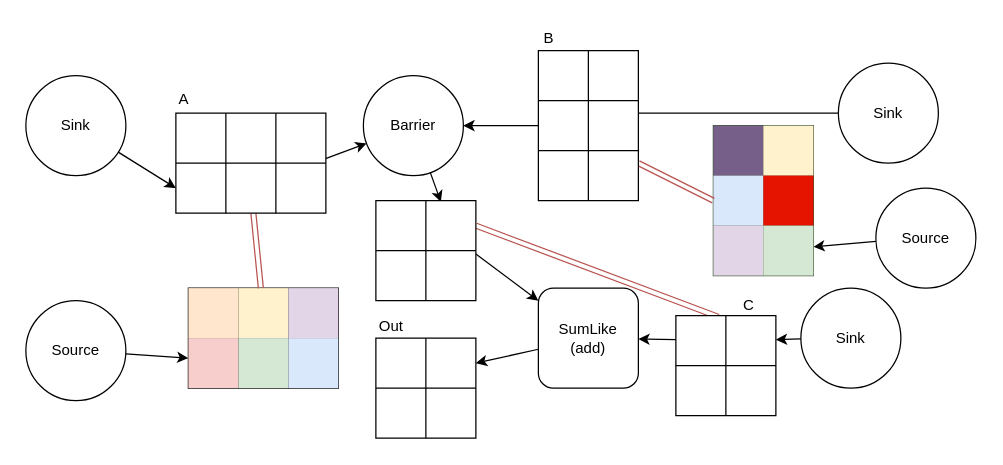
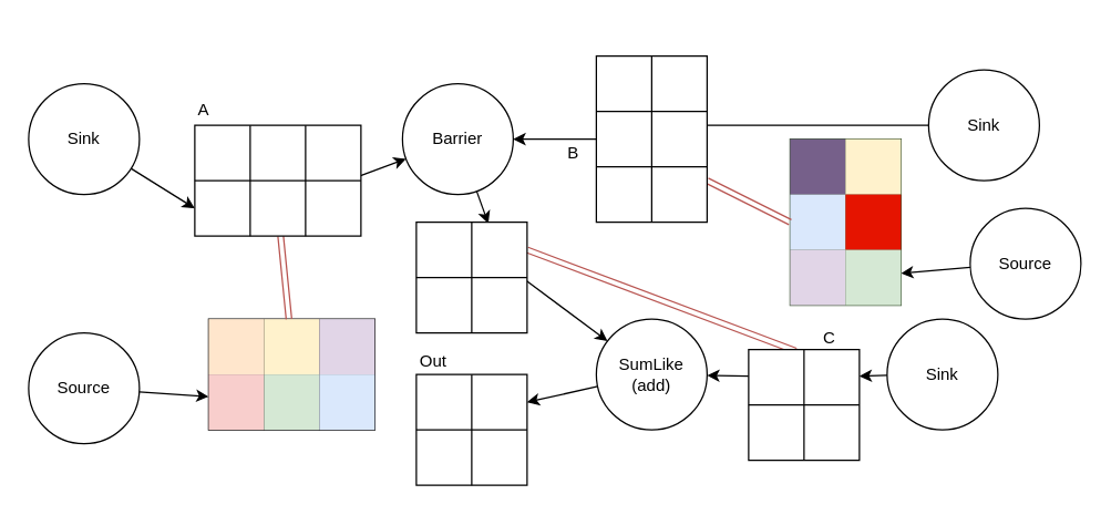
  <mxCell id="0" />
  <mxCell id="1" parent="0" />
  <mxCell id="2" style="edgeStyle=none;rounded=0;orthogonalLoop=1;jettySize=auto;html=1;entryX=0.65;entryY=0.025;entryDx=0;entryDy=0;entryPerimeter=0;" parent="1" source="3" target="77" edge="1"><mxGeometry relative="1" as="geometry"><mxPoint x="340" y="170" as="targetPoint" /></mxGeometry></mxCell>
  <mxCell id="3" value="Barrier" style="ellipse;whiteSpace=wrap;html=1;aspect=fixed;fillColor=none;gradientColor=none;" parent="1" vertex="1"><mxGeometry x="290" y="60" width="80" height="80" as="geometry" /></mxCell>
  <mxCell id="4" style="edgeStyle=none;rounded=0;orthogonalLoop=1;jettySize=auto;html=1;" parent="1" source="5" edge="1"><mxGeometry relative="1" as="geometry"><mxPoint x="500" y="90" as="targetPoint" /></mxGeometry></mxCell>
  <mxCell id="5" value="Sink" style="ellipse;whiteSpace=wrap;html=1;aspect=fixed;fillColor=none;gradientColor=none;" parent="1" vertex="1"><mxGeometry x="670" y="50" width="80" height="80" as="geometry" /></mxCell>
  <mxCell id="6" style="edgeStyle=none;rounded=0;orthogonalLoop=1;jettySize=auto;html=1;exitX=0;exitY=0.5;exitDx=0;exitDy=0;" parent="1" source="70" target="3" edge="1"><mxGeometry relative="1" as="geometry"><mxPoint x="430" y="121.429" as="sourcePoint" /></mxGeometry></mxCell>
  <mxCell id="7" style="edgeStyle=none;rounded=0;orthogonalLoop=1;jettySize=auto;html=1;exitX=0.917;exitY=0;exitDx=0;exitDy=0;exitPerimeter=0;" parent="1" source="48" target="3" edge="1"><mxGeometry relative="1" as="geometry"><mxPoint x="252.04" y="130" as="sourcePoint" /></mxGeometry></mxCell>
  <mxCell id="8" value="" style="shape=table;html=1;whiteSpace=wrap;startSize=0;container=1;collapsible=0;childLayout=tableLayout;" parent="1" vertex="1"><mxGeometry x="150" y="230" width="120" height="80" as="geometry" /></mxCell>
  <mxCell id="9" value="" style="shape=partialRectangle;html=1;whiteSpace=wrap;collapsible=0;dropTarget=0;pointerEvents=0;fillColor=none;top=0;left=0;bottom=0;right=0;points=[[0,0.5],[1,0.5]];portConstraint=eastwest;" parent="8" vertex="1"><mxGeometry width="120" height="40" as="geometry" /></mxCell>
  <mxCell id="10" value="" style="shape=partialRectangle;html=1;whiteSpace=wrap;connectable=0;overflow=hidden;fillColor=#ffe6cc;top=0;left=0;bottom=0;right=0;strokeColor=#d79b00;" parent="9" vertex="1"><mxGeometry width="40" height="40" as="geometry" /></mxCell>
  <mxCell id="11" value="" style="shape=partialRectangle;html=1;whiteSpace=wrap;connectable=0;overflow=hidden;fillColor=#fff2cc;top=0;left=0;bottom=0;right=0;strokeColor=#d6b656;" parent="9" vertex="1"><mxGeometry x="40" width="40" height="40" as="geometry" /></mxCell>
  <mxCell id="12" value="" style="shape=partialRectangle;html=1;whiteSpace=wrap;connectable=0;overflow=hidden;fillColor=#e1d5e7;top=0;left=0;bottom=0;right=0;strokeColor=#9673a6;" parent="9" vertex="1"><mxGeometry x="80" width="40" height="40" as="geometry" /></mxCell>
  <mxCell id="13" value="" style="shape=partialRectangle;html=1;whiteSpace=wrap;collapsible=0;dropTarget=0;pointerEvents=0;fillColor=none;top=0;left=0;bottom=0;right=0;points=[[0,0.5],[1,0.5]];portConstraint=eastwest;" parent="8" vertex="1"><mxGeometry y="40" width="120" height="40" as="geometry" /></mxCell>
  <mxCell id="14" value="" style="shape=partialRectangle;html=1;whiteSpace=wrap;connectable=0;overflow=hidden;fillColor=#f8cecc;top=0;left=0;bottom=0;right=0;strokeColor=#b85450;" parent="13" vertex="1"><mxGeometry width="40" height="40" as="geometry" /></mxCell>
  <mxCell id="15" value="" style="shape=partialRectangle;html=1;whiteSpace=wrap;connectable=0;overflow=hidden;fillColor=#d5e8d4;top=0;left=0;bottom=0;right=0;strokeColor=#82b366;" parent="13" vertex="1"><mxGeometry x="40" width="40" height="40" as="geometry" /></mxCell>
  <mxCell id="16" value="" style="shape=partialRectangle;html=1;whiteSpace=wrap;connectable=0;overflow=hidden;fillColor=#dae8fc;top=0;left=0;bottom=0;right=0;strokeColor=#6c8ebf;" parent="13" vertex="1"><mxGeometry x="80" width="40" height="40" as="geometry" /></mxCell>
  <mxCell id="17" style="edgeStyle=none;rounded=0;orthogonalLoop=1;jettySize=auto;html=1;" parent="1" source="18" target="28" edge="1"><mxGeometry relative="1" as="geometry" /></mxCell>
  <mxCell id="18" value="Source" style="ellipse;whiteSpace=wrap;html=1;aspect=fixed;fillColor=none;gradientColor=none;" parent="1" vertex="1"><mxGeometry x="700" y="150" width="80" height="80" as="geometry" /></mxCell>
  <mxCell id="19" style="edgeStyle=none;rounded=0;orthogonalLoop=1;jettySize=auto;html=1;" parent="1" source="20" target="13" edge="1"><mxGeometry relative="1" as="geometry" /></mxCell>
  <mxCell id="20" value="Source" style="ellipse;whiteSpace=wrap;html=1;aspect=fixed;fillColor=none;gradientColor=none;" parent="1" vertex="1"><mxGeometry x="20" y="240" width="80" height="80" as="geometry" /></mxCell>
  <mxCell id="21" value="" style="shape=table;html=1;whiteSpace=wrap;startSize=0;container=1;collapsible=0;childLayout=tableLayout;fillColor=#6d8764;strokeColor=#3A5431;fontColor=#ffffff;" parent="1" vertex="1"><mxGeometry x="570" y="100" width="80" height="120" as="geometry" /></mxCell>
  <mxCell id="22" value="" style="shape=partialRectangle;html=1;whiteSpace=wrap;collapsible=0;dropTarget=0;pointerEvents=0;fillColor=none;top=0;left=0;bottom=0;right=0;points=[[0,0.5],[1,0.5]];portConstraint=eastwest;" parent="21" vertex="1"><mxGeometry width="80" height="40" as="geometry" /></mxCell>
  <mxCell id="23" value="" style="shape=partialRectangle;html=1;whiteSpace=wrap;connectable=0;overflow=hidden;fillColor=#76608a;top=0;left=0;bottom=0;right=0;strokeColor=#432D57;fontColor=#ffffff;" parent="22" vertex="1"><mxGeometry width="40" height="40" as="geometry" /></mxCell>
  <mxCell id="24" value="" style="shape=partialRectangle;html=1;whiteSpace=wrap;connectable=0;overflow=hidden;fillColor=#fff2cc;top=0;left=0;bottom=0;right=0;strokeColor=#d6b656;" parent="22" vertex="1"><mxGeometry x="40" width="40" height="40" as="geometry" /></mxCell>
  <mxCell id="25" value="" style="shape=partialRectangle;html=1;whiteSpace=wrap;collapsible=0;dropTarget=0;pointerEvents=0;fillColor=none;top=0;left=0;bottom=0;right=0;points=[[0,0.5],[1,0.5]];portConstraint=eastwest;" parent="21" vertex="1"><mxGeometry y="40" width="80" height="40" as="geometry" /></mxCell>
  <mxCell id="26" value="" style="shape=partialRectangle;html=1;whiteSpace=wrap;connectable=0;overflow=hidden;fillColor=#dae8fc;top=0;left=0;bottom=0;right=0;strokeColor=#6c8ebf;" parent="25" vertex="1"><mxGeometry width="40" height="40" as="geometry" /></mxCell>
  <mxCell id="27" value="" style="shape=partialRectangle;html=1;whiteSpace=wrap;connectable=0;overflow=hidden;fillColor=#e51400;top=0;left=0;bottom=0;right=0;strokeColor=#B20000;fontColor=#ffffff;" parent="25" vertex="1"><mxGeometry x="40" width="40" height="40" as="geometry" /></mxCell>
  <mxCell id="28" value="" style="shape=partialRectangle;html=1;whiteSpace=wrap;collapsible=0;dropTarget=0;pointerEvents=0;fillColor=none;top=0;left=0;bottom=0;right=0;points=[[0,0.5],[1,0.5]];portConstraint=eastwest;" parent="21" vertex="1"><mxGeometry y="80" width="80" height="40" as="geometry" /></mxCell>
  <mxCell id="29" value="" style="shape=partialRectangle;html=1;whiteSpace=wrap;connectable=0;overflow=hidden;fillColor=#e1d5e7;top=0;left=0;bottom=0;right=0;strokeColor=#9673a6;" parent="28" vertex="1"><mxGeometry width="40" height="40" as="geometry" /></mxCell>
  <mxCell id="30" value="" style="shape=partialRectangle;html=1;whiteSpace=wrap;connectable=0;overflow=hidden;fillColor=#d5e8d4;top=0;left=0;bottom=0;right=0;strokeColor=#82b366;" parent="28" vertex="1"><mxGeometry x="40" width="40" height="40" as="geometry" /></mxCell>
  <mxCell id="31" value="" style="shape=link;html=1;fillColor=#f8cecc;strokeColor=#b85450;" parent="1" source="48" target="9" edge="1"><mxGeometry width="100" relative="1" as="geometry"><mxPoint x="194.444" y="180" as="sourcePoint" /><mxPoint x="400" y="200" as="targetPoint" /></mxGeometry></mxCell>
  <mxCell id="32" value="" style="shape=link;html=1;fillColor=#f8cecc;strokeColor=#b85450;entryX=0;entryY=0.5;entryDx=0;entryDy=0;exitX=1;exitY=0.5;exitDx=0;exitDy=0;" parent="1" target="25" edge="1"><mxGeometry width="100" relative="1" as="geometry"><mxPoint x="510" y="130" as="sourcePoint" /><mxPoint x="210.4" y="270" as="targetPoint" /></mxGeometry></mxCell>
  <mxCell id="33" style="edgeStyle=none;rounded=0;orthogonalLoop=1;jettySize=auto;html=1;shadow=0;sketch=0;entryX=0;entryY=0.5;entryDx=0;entryDy=0;" parent="1" source="34" target="48" edge="1"><mxGeometry relative="1" as="geometry"><mxPoint x="130" y="110.769" as="targetPoint" /></mxGeometry></mxCell>
  <mxCell id="34" value="Sink" style="ellipse;whiteSpace=wrap;html=1;aspect=fixed;fillColor=none;gradientColor=none;" parent="1" vertex="1"><mxGeometry x="20" y="60" width="80" height="80" as="geometry" /></mxCell>
  <mxCell id="35" style="edgeStyle=none;rounded=0;orthogonalLoop=1;jettySize=auto;html=1;exitX=0.5;exitY=1;exitDx=0;exitDy=0;" parent="1" source="3" target="3" edge="1"><mxGeometry relative="1" as="geometry" /></mxCell>
  <mxCell id="36" style="edgeStyle=none;rounded=0;orthogonalLoop=1;jettySize=auto;html=1;" parent="1" source="37" target="60" edge="1"><mxGeometry relative="1" as="geometry"><mxPoint x="609.04" y="268" as="targetPoint" /></mxGeometry></mxCell>
  <mxCell id="37" value="Sink" style="ellipse;whiteSpace=wrap;html=1;aspect=fixed;fillColor=none;gradientColor=none;" parent="1" vertex="1"><mxGeometry x="640" y="230" width="80" height="80" as="geometry" /></mxCell>
  <mxCell id="38" style="edgeStyle=none;rounded=0;orthogonalLoop=1;jettySize=auto;html=1;entryX=1;entryY=0.5;entryDx=0;entryDy=0;" parent="1" source="39" target="53" edge="1"><mxGeometry relative="1" as="geometry"><mxPoint x="370" y="280" as="targetPoint" /></mxGeometry></mxCell>
- <mxCell id="39" value="SumLike&lt;br&gt;(add)" style="whiteSpace=wrap;html=1;aspect=fixed;fillColor=none;gradientColor=none;rounded=1;" parent="1" vertex="1"><mxGeometry x="430" y="230" width="80" height="80" as="geometry" /></mxCell>
+ <mxCell id="39" value="SumLike&lt;br&gt;(add)" style="ellipse;whiteSpace=wrap;html=1;aspect=fixed;fillColor=none;gradientColor=none;" parent="1" vertex="1"><mxGeometry x="430" y="230" width="80" height="80" as="geometry" /></mxCell>
  <mxCell id="40" style="edgeStyle=none;rounded=0;orthogonalLoop=1;jettySize=auto;html=1;exitX=0.888;exitY=-0.1;exitDx=0;exitDy=0;exitPerimeter=0;" parent="1" source="80" target="39" edge="1"><mxGeometry relative="1" as="geometry"><mxPoint x="376.667" y="200" as="sourcePoint" /></mxGeometry></mxCell>
  <mxCell id="41" style="edgeStyle=none;rounded=0;orthogonalLoop=1;jettySize=auto;html=1;" parent="1" source="60" target="39" edge="1"><mxGeometry relative="1" as="geometry"><mxPoint x="530" y="264" as="sourcePoint" /></mxGeometry></mxCell>
  <mxCell id="42" value="" style="shape=link;html=1;fillColor=#f8cecc;strokeColor=#b85450;entryX=1;entryY=0.5;entryDx=0;entryDy=0;exitX=0.425;exitY=0.025;exitDx=0;exitDy=0;exitPerimeter=0;" parent="1" source="60" target="77" edge="1"><mxGeometry width="100" relative="1" as="geometry"><mxPoint x="570" y="240" as="sourcePoint" /><mxPoint x="392" y="166" as="targetPoint" /></mxGeometry></mxCell>
  <mxCell id="43" value="" style="shape=table;html=1;whiteSpace=wrap;startSize=0;container=1;collapsible=0;childLayout=tableLayout;" parent="1" vertex="1"><mxGeometry x="140" y="90" width="120" height="80" as="geometry" /></mxCell>
  <mxCell id="44" value="" style="shape=partialRectangle;html=1;whiteSpace=wrap;collapsible=0;dropTarget=0;pointerEvents=0;fillColor=none;top=0;left=0;bottom=0;right=0;points=[[0,0.5],[1,0.5]];portConstraint=eastwest;" parent="43" vertex="1"><mxGeometry width="120" height="40" as="geometry" /></mxCell>
  <mxCell id="45" value="" style="shape=partialRectangle;html=1;whiteSpace=wrap;connectable=0;overflow=hidden;fillColor=none;top=0;left=0;bottom=0;right=0;" parent="44" vertex="1"><mxGeometry width="40" height="40" as="geometry" /></mxCell>
  <mxCell id="46" value="" style="shape=partialRectangle;html=1;whiteSpace=wrap;connectable=0;overflow=hidden;fillColor=none;top=0;left=0;bottom=0;right=0;" parent="44" vertex="1"><mxGeometry x="40" width="40" height="40" as="geometry" /></mxCell>
  <mxCell id="47" value="" style="shape=partialRectangle;html=1;whiteSpace=wrap;connectable=0;overflow=hidden;fillColor=none;top=0;left=0;bottom=0;right=0;" parent="44" vertex="1"><mxGeometry x="80" width="40" height="40" as="geometry" /></mxCell>
  <mxCell id="48" value="" style="shape=partialRectangle;html=1;whiteSpace=wrap;collapsible=0;dropTarget=0;pointerEvents=0;fillColor=none;top=0;left=0;bottom=0;right=0;points=[[0,0.5],[1,0.5]];portConstraint=eastwest;" parent="43" vertex="1"><mxGeometry y="40" width="120" height="40" as="geometry" /></mxCell>
  <mxCell id="49" value="" style="shape=partialRectangle;html=1;whiteSpace=wrap;connectable=0;overflow=hidden;fillColor=none;top=0;left=0;bottom=0;right=0;" parent="48" vertex="1"><mxGeometry width="40" height="40" as="geometry" /></mxCell>
  <mxCell id="50" value="" style="shape=partialRectangle;html=1;whiteSpace=wrap;connectable=0;overflow=hidden;fillColor=none;top=0;left=0;bottom=0;right=0;" parent="48" vertex="1"><mxGeometry x="40" width="40" height="40" as="geometry" /></mxCell>
  <mxCell id="51" value="" style="shape=partialRectangle;html=1;whiteSpace=wrap;connectable=0;overflow=hidden;fillColor=none;top=0;left=0;bottom=0;right=0;" parent="48" vertex="1"><mxGeometry x="80" width="40" height="40" as="geometry" /></mxCell>
  <mxCell id="52" value="" style="shape=table;html=1;whiteSpace=wrap;startSize=0;container=1;collapsible=0;childLayout=tableLayout;" parent="1" vertex="1"><mxGeometry x="300" y="270" width="80" height="80" as="geometry" /></mxCell>
  <mxCell id="53" value="" style="shape=partialRectangle;html=1;whiteSpace=wrap;collapsible=0;dropTarget=0;pointerEvents=0;fillColor=none;top=0;left=0;bottom=0;right=0;points=[[0,0.5],[1,0.5]];portConstraint=eastwest;" parent="52" vertex="1"><mxGeometry width="80" height="40" as="geometry" /></mxCell>
  <mxCell id="54" value="" style="shape=partialRectangle;html=1;whiteSpace=wrap;connectable=0;overflow=hidden;fillColor=none;top=0;left=0;bottom=0;right=0;" parent="53" vertex="1"><mxGeometry width="40" height="40" as="geometry" /></mxCell>
  <mxCell id="55" value="" style="shape=partialRectangle;html=1;whiteSpace=wrap;connectable=0;overflow=hidden;fillColor=none;top=0;left=0;bottom=0;right=0;" parent="53" vertex="1"><mxGeometry x="40" width="40" height="40" as="geometry" /></mxCell>
  <mxCell id="56" value="" style="shape=partialRectangle;html=1;whiteSpace=wrap;collapsible=0;dropTarget=0;pointerEvents=0;fillColor=none;top=0;left=0;bottom=0;right=0;points=[[0,0.5],[1,0.5]];portConstraint=eastwest;" parent="52" vertex="1"><mxGeometry y="40" width="80" height="40" as="geometry" /></mxCell>
  <mxCell id="57" value="" style="shape=partialRectangle;html=1;whiteSpace=wrap;connectable=0;overflow=hidden;fillColor=none;top=0;left=0;bottom=0;right=0;" parent="56" vertex="1"><mxGeometry width="40" height="40" as="geometry" /></mxCell>
  <mxCell id="58" value="" style="shape=partialRectangle;html=1;whiteSpace=wrap;connectable=0;overflow=hidden;fillColor=none;top=0;left=0;bottom=0;right=0;" parent="56" vertex="1"><mxGeometry x="40" width="40" height="40" as="geometry" /></mxCell>
  <mxCell id="59" value="" style="shape=table;html=1;whiteSpace=wrap;startSize=0;container=1;collapsible=0;childLayout=tableLayout;" parent="1" vertex="1"><mxGeometry x="540" y="252" width="80" height="80" as="geometry" /></mxCell>
  <mxCell id="60" value="" style="shape=partialRectangle;html=1;whiteSpace=wrap;collapsible=0;dropTarget=0;pointerEvents=0;fillColor=none;top=0;left=0;bottom=0;right=0;points=[[0,0.5],[1,0.5]];portConstraint=eastwest;" parent="59" vertex="1"><mxGeometry width="80" height="40" as="geometry" /></mxCell>
  <mxCell id="61" value="" style="shape=partialRectangle;html=1;whiteSpace=wrap;connectable=0;overflow=hidden;fillColor=none;top=0;left=0;bottom=0;right=0;" parent="60" vertex="1"><mxGeometry width="40" height="40" as="geometry" /></mxCell>
  <mxCell id="62" value="" style="shape=partialRectangle;html=1;whiteSpace=wrap;connectable=0;overflow=hidden;fillColor=none;top=0;left=0;bottom=0;right=0;" parent="60" vertex="1"><mxGeometry x="40" width="40" height="40" as="geometry" /></mxCell>
  <mxCell id="63" value="" style="shape=partialRectangle;html=1;whiteSpace=wrap;collapsible=0;dropTarget=0;pointerEvents=0;fillColor=none;top=0;left=0;bottom=0;right=0;points=[[0,0.5],[1,0.5]];portConstraint=eastwest;" parent="59" vertex="1"><mxGeometry y="40" width="80" height="40" as="geometry" /></mxCell>
  <mxCell id="64" value="" style="shape=partialRectangle;html=1;whiteSpace=wrap;connectable=0;overflow=hidden;fillColor=none;top=0;left=0;bottom=0;right=0;" parent="63" vertex="1"><mxGeometry width="40" height="40" as="geometry" /></mxCell>
  <mxCell id="65" value="" style="shape=partialRectangle;html=1;whiteSpace=wrap;connectable=0;overflow=hidden;fillColor=none;top=0;left=0;bottom=0;right=0;" parent="63" vertex="1"><mxGeometry x="40" width="40" height="40" as="geometry" /></mxCell>
  <mxCell id="66" value="" style="shape=table;html=1;whiteSpace=wrap;startSize=0;container=1;collapsible=0;childLayout=tableLayout;" parent="1" vertex="1"><mxGeometry x="430" y="40" width="80" height="120" as="geometry" /></mxCell>
  <mxCell id="67" value="" style="shape=partialRectangle;html=1;whiteSpace=wrap;collapsible=0;dropTarget=0;pointerEvents=0;fillColor=none;top=0;left=0;bottom=0;right=0;points=[[0,0.5],[1,0.5]];portConstraint=eastwest;" parent="66" vertex="1"><mxGeometry width="80" height="40" as="geometry" /></mxCell>
  <mxCell id="68" value="" style="shape=partialRectangle;html=1;whiteSpace=wrap;connectable=0;overflow=hidden;fillColor=none;top=0;left=0;bottom=0;right=0;" parent="67" vertex="1"><mxGeometry width="40" height="40" as="geometry" /></mxCell>
  <mxCell id="69" value="" style="shape=partialRectangle;html=1;whiteSpace=wrap;connectable=0;overflow=hidden;fillColor=none;top=0;left=0;bottom=0;right=0;" parent="67" vertex="1"><mxGeometry x="40" width="40" height="40" as="geometry" /></mxCell>
  <mxCell id="70" value="" style="shape=partialRectangle;html=1;whiteSpace=wrap;collapsible=0;dropTarget=0;pointerEvents=0;fillColor=none;top=0;left=0;bottom=0;right=0;points=[[0,0.5],[1,0.5]];portConstraint=eastwest;" parent="66" vertex="1"><mxGeometry y="40" width="80" height="40" as="geometry" /></mxCell>
  <mxCell id="71" value="" style="shape=partialRectangle;html=1;whiteSpace=wrap;connectable=0;overflow=hidden;fillColor=none;top=0;left=0;bottom=0;right=0;" parent="70" vertex="1"><mxGeometry width="40" height="40" as="geometry" /></mxCell>
  <mxCell id="72" value="" style="shape=partialRectangle;html=1;whiteSpace=wrap;connectable=0;overflow=hidden;fillColor=none;top=0;left=0;bottom=0;right=0;" parent="70" vertex="1"><mxGeometry x="40" width="40" height="40" as="geometry" /></mxCell>
  <mxCell id="73" value="" style="shape=partialRectangle;html=1;whiteSpace=wrap;collapsible=0;dropTarget=0;pointerEvents=0;fillColor=none;top=0;left=0;bottom=0;right=0;points=[[0,0.5],[1,0.5]];portConstraint=eastwest;" parent="66" vertex="1"><mxGeometry y="80" width="80" height="40" as="geometry" /></mxCell>
  <mxCell id="74" value="" style="shape=partialRectangle;html=1;whiteSpace=wrap;connectable=0;overflow=hidden;fillColor=none;top=0;left=0;bottom=0;right=0;" parent="73" vertex="1"><mxGeometry width="40" height="40" as="geometry" /></mxCell>
  <mxCell id="75" value="" style="shape=partialRectangle;html=1;whiteSpace=wrap;connectable=0;overflow=hidden;fillColor=none;top=0;left=0;bottom=0;right=0;" parent="73" vertex="1"><mxGeometry x="40" width="40" height="40" as="geometry" /></mxCell>
  <mxCell id="76" value="" style="shape=table;html=1;whiteSpace=wrap;startSize=0;container=1;collapsible=0;childLayout=tableLayout;" parent="1" vertex="1"><mxGeometry x="300" y="160" width="80" height="80" as="geometry" /></mxCell>
  <mxCell id="77" value="" style="shape=partialRectangle;html=1;whiteSpace=wrap;collapsible=0;dropTarget=0;pointerEvents=0;fillColor=none;top=0;left=0;bottom=0;right=0;points=[[0,0.5],[1,0.5]];portConstraint=eastwest;" parent="76" vertex="1"><mxGeometry width="80" height="40" as="geometry" /></mxCell>
  <mxCell id="78" value="" style="shape=partialRectangle;html=1;whiteSpace=wrap;connectable=0;overflow=hidden;fillColor=none;top=0;left=0;bottom=0;right=0;" parent="77" vertex="1"><mxGeometry width="40" height="40" as="geometry" /></mxCell>
  <mxCell id="79" value="" style="shape=partialRectangle;html=1;whiteSpace=wrap;connectable=0;overflow=hidden;fillColor=none;top=0;left=0;bottom=0;right=0;" parent="77" vertex="1"><mxGeometry x="40" width="40" height="40" as="geometry" /></mxCell>
  <mxCell id="80" value="" style="shape=partialRectangle;html=1;whiteSpace=wrap;collapsible=0;dropTarget=0;pointerEvents=0;fillColor=none;top=0;left=0;bottom=0;right=0;points=[[0,0.5],[1,0.5]];portConstraint=eastwest;" parent="76" vertex="1"><mxGeometry y="40" width="80" height="40" as="geometry" /></mxCell>
  <mxCell id="81" value="" style="shape=partialRectangle;html=1;whiteSpace=wrap;connectable=0;overflow=hidden;fillColor=none;top=0;left=0;bottom=0;right=0;" parent="80" vertex="1"><mxGeometry width="40" height="40" as="geometry" /></mxCell>
  <mxCell id="82" value="" style="shape=partialRectangle;html=1;whiteSpace=wrap;connectable=0;overflow=hidden;fillColor=none;top=0;left=0;bottom=0;right=0;" parent="80" vertex="1"><mxGeometry x="40" width="40" height="40" as="geometry" /></mxCell>
  <mxCell id="83" value="A" style="text;html=1;align=center;verticalAlign=middle;resizable=0;points=[];autosize=1;" vertex="1" parent="1"><mxGeometry x="136" y="69" width="20" height="20" as="geometry" /></mxCell>
- <mxCell id="84" value="B" style="text;html=1;align=center;verticalAlign=middle;resizable=0;points=[];autosize=1;" vertex="1" parent="1"><mxGeometry x="428" y="20" width="20" height="20" as="geometry" /></mxCell>
+ <mxCell id="84" value="B" style="text;html=1;align=center;verticalAlign=middle;resizable=0;points=[];autosize=1;" vertex="1" parent="1"><mxGeometry x="403" y="100" width="20" height="20" as="geometry" /></mxCell>
  <mxCell id="85" value="C" style="text;html=1;align=center;verticalAlign=middle;resizable=0;points=[];autosize=1;" vertex="1" parent="1"><mxGeometry x="588" y="234" width="20" height="20" as="geometry" /></mxCell>
  <mxCell id="86" value="Out" style="text;html=1;align=center;verticalAlign=middle;resizable=0;points=[];autosize=1;" vertex="1" parent="1"><mxGeometry x="292" y="251" width="40" height="20" as="geometry" /></mxCell>
